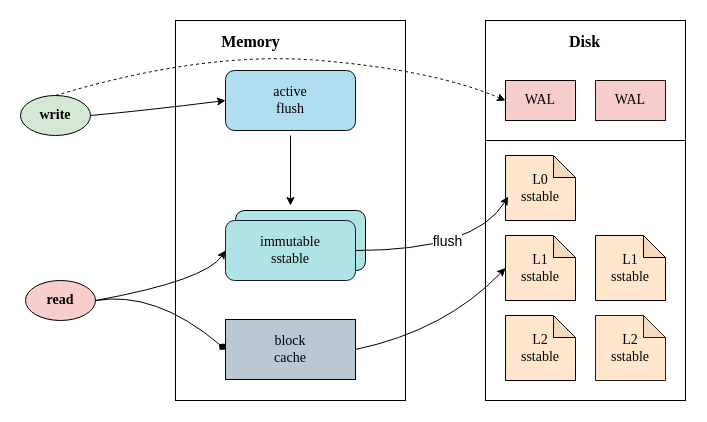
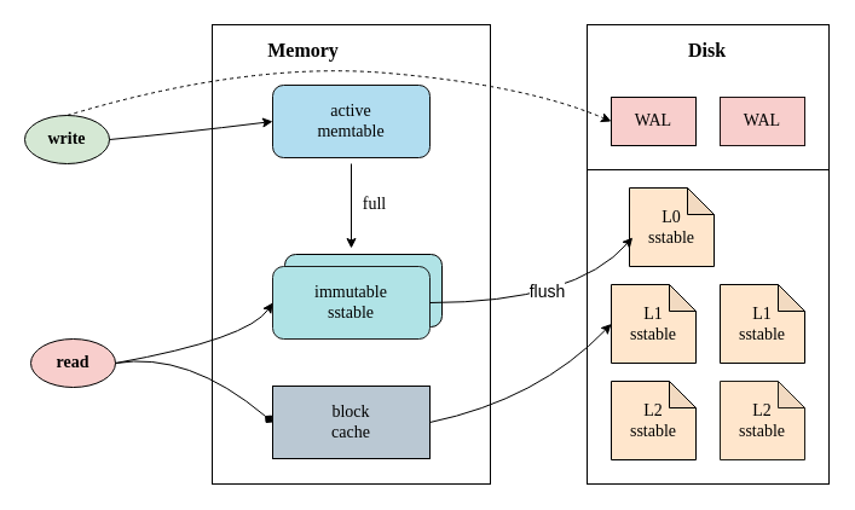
  <mxCell id="0" />
  <mxCell id="1" parent="0" />
  <mxCell id="2" value="" style="rounded=0;whiteSpace=wrap;html=1;" vertex="1" parent="1"><mxGeometry x="175" y="20" width="230" height="380" as="geometry" /></mxCell>
  <mxCell id="3" value="&lt;font size=&quot;1&quot; style=&quot;&quot; face=&quot;Verdana&quot;&gt;&lt;b style=&quot;font-size: 14px;&quot;&gt;write&lt;/b&gt;&lt;/font&gt;" style="ellipse;whiteSpace=wrap;html=1;fillColor=#d5e8d4;strokeColor=#000000;" vertex="1" parent="1"><mxGeometry x="20" y="95" width="70" height="40" as="geometry" /></mxCell>
  <mxCell id="4" style="edgeStyle=orthogonalEdgeStyle;rounded=0;orthogonalLoop=1;jettySize=auto;html=1;exitX=0.5;exitY=1;exitDx=0;exitDy=0;" edge="1" parent="1"><mxGeometry relative="1" as="geometry"><mxPoint x="290" y="205" as="targetPoint" /><mxPoint x="290" y="135" as="sourcePoint" /></mxGeometry></mxCell>
- <mxCell id="5" value="&lt;font face=&quot;Verdana&quot; style=&quot;font-size: 14px;&quot;&gt;active&lt;br&gt;flush&lt;/font&gt;" style="rounded=1;whiteSpace=wrap;html=1;fillColor=#b1ddf0;strokeColor=#0c0d0d;" vertex="1" parent="1"><mxGeometry x="225" y="70" width="130" height="60" as="geometry" /></mxCell>
+ <mxCell id="5" value="&lt;font face=&quot;Verdana&quot; style=&quot;font-size: 14px;&quot;&gt;active&lt;br&gt;memtable&lt;/font&gt;" style="rounded=1;whiteSpace=wrap;html=1;fillColor=#b1ddf0;strokeColor=#0c0d0d;" vertex="1" parent="1"><mxGeometry x="225" y="70" width="130" height="60" as="geometry" /></mxCell>
  <mxCell id="6" value="" style="rounded=1;whiteSpace=wrap;html=1;fillColor=#b0e3e6;strokeColor=#000000;" vertex="1" parent="1"><mxGeometry x="235" y="210" width="130" height="60" as="geometry" /></mxCell>
  <mxCell id="7" value="&lt;font face=&quot;Verdana&quot; style=&quot;font-size: 14px;&quot;&gt;immutable&lt;br&gt;sstable&lt;/font&gt;" style="rounded=1;whiteSpace=wrap;html=1;fillColor=#b0e3e6;strokeColor=#1b1d1d;" vertex="1" parent="1"><mxGeometry x="225" y="220" width="130" height="60" as="geometry" /></mxCell>
+ <mxCell id="8" value="&lt;font face=&quot;Verdana&quot; style=&quot;font-size: 14px;&quot;&gt;full&lt;/font&gt;" style="text;html=1;align=center;verticalAlign=middle;resizable=0;points=[];autosize=1;strokeColor=none;fillColor=none;" vertex="1" parent="1"><mxGeometry x="289" y="154" width="40" height="30" as="geometry" /></mxCell>
  <mxCell id="9" value="&lt;font face=&quot;Verdana&quot; style=&quot;font-size: 14px;&quot;&gt;&lt;font style=&quot;font-size: 14px;&quot;&gt;block&lt;br&gt;&lt;/font&gt;cache&lt;/font&gt;" style="whiteSpace=wrap;html=1;fillColor=#bac8d3;strokeColor=#000000;rounded=0;" vertex="1" parent="1"><mxGeometry x="225" y="319" width="130" height="60" as="geometry" /></mxCell>
  <mxCell id="10" value="&lt;font size=&quot;1&quot; face=&quot;Verdana&quot; style=&quot;&quot;&gt;&lt;b style=&quot;font-size: 16px;&quot;&gt;Memory&lt;/b&gt;&lt;/font&gt;" style="text;html=1;align=center;verticalAlign=middle;resizable=0;points=[];autosize=1;strokeColor=none;fillColor=none;" vertex="1" parent="1"><mxGeometry x="200" y="26" width="100" height="30" as="geometry" /></mxCell>
  <mxCell id="11" value="&lt;font size=&quot;1&quot; style=&quot;&quot; face=&quot;Verdana&quot;&gt;&lt;b style=&quot;font-size: 14px;&quot;&gt;read&lt;/b&gt;&lt;/font&gt;" style="ellipse;whiteSpace=wrap;html=1;fillColor=#f8cecc;strokeColor=#000000;" vertex="1" parent="1"><mxGeometry x="25" y="280" width="70" height="40" as="geometry" /></mxCell>
  <mxCell id="12" value="" style="curved=1;endArrow=classic;html=1;rounded=0;exitX=1;exitY=0.5;exitDx=0;exitDy=0;entryX=0;entryY=0.5;entryDx=0;entryDy=0;" edge="1" parent="1" source="3" target="5"><mxGeometry width="50" height="50" relative="1" as="geometry"><mxPoint x="435" y="320" as="sourcePoint" /><mxPoint x="485" y="270" as="targetPoint" /><Array as="points"><mxPoint x="145" y="110" /></Array></mxGeometry></mxCell>
  <mxCell id="13" value="" style="curved=1;endArrow=classic;html=1;rounded=0;exitX=1;exitY=0.5;exitDx=0;exitDy=0;entryX=0;entryY=0.5;entryDx=0;entryDy=0;" edge="1" parent="1" source="11" target="7"><mxGeometry width="50" height="50" relative="1" as="geometry"><mxPoint x="435" y="320" as="sourcePoint" /><mxPoint x="485" y="270" as="targetPoint" /><Array as="points"><mxPoint x="205" y="280" /></Array></mxGeometry></mxCell>
  <mxCell id="14" value="" style="curved=1;endArrow=diamond;html=1;rounded=0;exitX=1;exitY=0.5;exitDx=0;exitDy=0;entryX=0;entryY=0.5;entryDx=0;entryDy=0;" edge="1" parent="1" source="11" target="9"><mxGeometry width="50" height="50" relative="1" as="geometry"><mxPoint x="435" y="320" as="sourcePoint" /><mxPoint x="485" y="270" as="targetPoint" /><Array as="points"><mxPoint x="155" y="290" /></Array></mxGeometry></mxCell>
  <mxCell id="15" value="" style="rounded=0;whiteSpace=wrap;html=1;" vertex="1" parent="1"><mxGeometry x="485" y="20" width="200" height="380" as="geometry" /></mxCell>
  <mxCell id="16" value="&lt;font size=&quot;1&quot; face=&quot;Verdana&quot; style=&quot;&quot;&gt;&lt;b style=&quot;font-size: 16px;&quot;&gt;Disk&lt;/b&gt;&lt;/font&gt;" style="text;html=1;align=center;verticalAlign=middle;resizable=0;points=[];autosize=1;strokeColor=none;fillColor=none;" vertex="1" parent="1"><mxGeometry x="554" y="26" width="60" height="30" as="geometry" /></mxCell>
  <mxCell id="17" value="" style="endArrow=none;html=1;rounded=0;" edge="1" parent="1"><mxGeometry width="50" height="50" relative="1" as="geometry"><mxPoint x="485" y="140" as="sourcePoint" /><mxPoint x="685" y="140" as="targetPoint" /></mxGeometry></mxCell>
  <mxCell id="18" value="&lt;font style=&quot;font-size: 14px;&quot; face=&quot;Verdana&quot;&gt;WAL&lt;/font&gt;" style="rounded=0;whiteSpace=wrap;html=1;fillColor=#f8cecc;strokeColor=#000000;" vertex="1" parent="1"><mxGeometry x="505" y="80" width="70" height="40" as="geometry" /></mxCell>
  <mxCell id="19" value="&lt;font style=&quot;font-size: 14px;&quot; face=&quot;Verdana&quot;&gt;WAL&lt;/font&gt;" style="rounded=0;whiteSpace=wrap;html=1;fillColor=#f8cecc;strokeColor=#1c1212;" vertex="1" parent="1"><mxGeometry x="595" y="80" width="70" height="40" as="geometry" /></mxCell>
- <mxCell id="20" value="&lt;font face=&quot;Verdana&quot; style=&quot;font-size: 14px;&quot;&gt;L0&lt;br&gt;sstable&lt;/font&gt;" style="shape=note;whiteSpace=wrap;html=1;backgroundOutline=1;darkOpacity=0.05;size=22;fillColor=#ffe6cc;strokeColor=#000000;" vertex="1" parent="1"><mxGeometry x="505" y="155" width="70" height="65" as="geometry" /></mxCell>
+ <mxCell id="20" value="&lt;font face=&quot;Verdana&quot; style=&quot;font-size: 14px;&quot;&gt;L0&lt;br&gt;sstable&lt;/font&gt;" style="shape=note;whiteSpace=wrap;html=1;backgroundOutline=1;darkOpacity=0.05;size=22;fillColor=#ffe6cc;strokeColor=#000000;" vertex="1" parent="1"><mxGeometry x="520" y="155" width="70" height="65" as="geometry" /></mxCell>
  <mxCell id="21" value="&lt;font face=&quot;Verdana&quot; style=&quot;font-size: 14px;&quot;&gt;L1&lt;br&gt;sstable&lt;/font&gt;" style="shape=note;whiteSpace=wrap;html=1;backgroundOutline=1;darkOpacity=0.05;size=22;fillColor=#ffe6cc;strokeColor=#000000;" vertex="1" parent="1"><mxGeometry x="505" y="235" width="70" height="65" as="geometry" /></mxCell>
  <mxCell id="22" value="&lt;font face=&quot;Verdana&quot; style=&quot;font-size: 14px;&quot;&gt;L1&lt;br&gt;sstable&lt;/font&gt;" style="shape=note;whiteSpace=wrap;html=1;backgroundOutline=1;darkOpacity=0.05;size=22;fillColor=#ffe6cc;strokeColor=#000000;" vertex="1" parent="1"><mxGeometry x="595" y="235" width="70" height="65" as="geometry" /></mxCell>
  <mxCell id="23" value="&lt;font face=&quot;Verdana&quot; style=&quot;font-size: 14px;&quot;&gt;L2&lt;br&gt;sstable&lt;/font&gt;" style="shape=note;whiteSpace=wrap;html=1;backgroundOutline=1;darkOpacity=0.05;size=22;fillColor=#ffe6cc;strokeColor=#000000;" vertex="1" parent="1"><mxGeometry x="505" y="315" width="70" height="65" as="geometry" /></mxCell>
  <mxCell id="24" value="&lt;font face=&quot;Verdana&quot; style=&quot;font-size: 14px;&quot;&gt;L2&lt;br&gt;sstable&lt;/font&gt;" style="shape=note;whiteSpace=wrap;html=1;backgroundOutline=1;darkOpacity=0.05;size=22;fillColor=#ffe6cc;strokeColor=#201e18;" vertex="1" parent="1"><mxGeometry x="595" y="315" width="70" height="65" as="geometry" /></mxCell>
  <mxCell id="25" value="" style="curved=1;endArrow=classic;html=1;rounded=0;exitX=0.5;exitY=0;exitDx=0;exitDy=0;entryX=0;entryY=0.5;entryDx=0;entryDy=0;dashed=1;" edge="1" parent="1" source="3" target="18"><mxGeometry width="50" height="50" relative="1" as="geometry"><mxPoint x="435" y="310" as="sourcePoint" /><mxPoint x="485" y="260" as="targetPoint" /><Array as="points"><mxPoint x="205" y="50" /><mxPoint x="435" y="70" /></Array></mxGeometry></mxCell>
  <mxCell id="26" value="" style="curved=1;endArrow=classic;html=1;rounded=0;exitX=1;exitY=0.5;exitDx=0;exitDy=0;entryX=0.038;entryY=0.631;entryDx=0;entryDy=0;entryPerimeter=0;" edge="1" parent="1" source="7" target="20"><mxGeometry width="50" height="50" relative="1" as="geometry"><mxPoint x="435" y="310" as="sourcePoint" /><mxPoint x="485" y="260" as="targetPoint" /><Array as="points"><mxPoint x="475" y="250" /></Array></mxGeometry></mxCell>
  <mxCell id="27" value="&lt;font style=&quot;font-size: 14px;&quot;&gt;flush&lt;/font&gt;" style="edgeLabel;html=1;align=center;verticalAlign=middle;resizable=0;points=[];" vertex="1" connectable="0" parent="26"><mxGeometry x="-0.002" y="10" relative="1" as="geometry"><mxPoint as="offset" /></mxGeometry></mxCell>
  <mxCell id="28" value="" style="curved=1;endArrow=classic;html=1;rounded=0;exitX=1;exitY=0.5;exitDx=0;exitDy=0;entryX=0;entryY=0.5;entryDx=0;entryDy=0;entryPerimeter=0;" edge="1" parent="1" source="9" target="21"><mxGeometry width="50" height="50" relative="1" as="geometry"><mxPoint x="435" y="300" as="sourcePoint" /><mxPoint x="485" y="250" as="targetPoint" /><Array as="points"><mxPoint x="445" y="330" /></Array></mxGeometry></mxCell>
